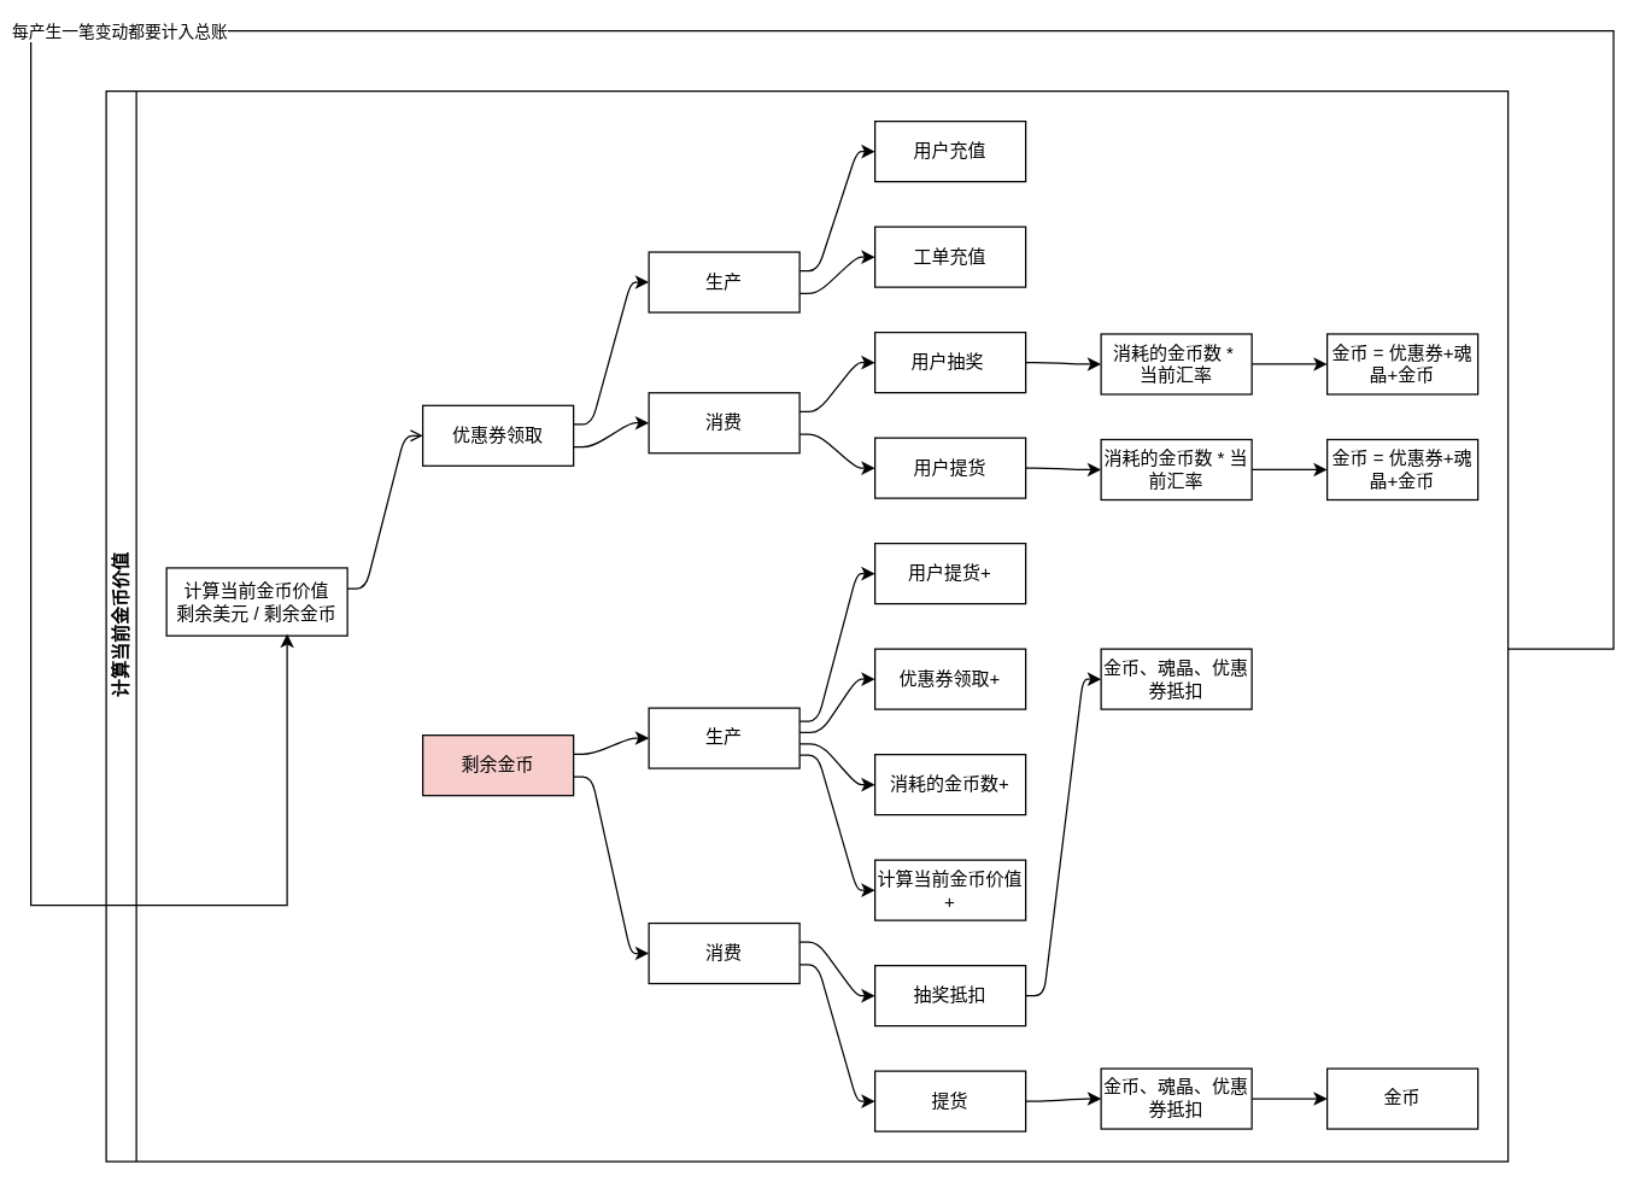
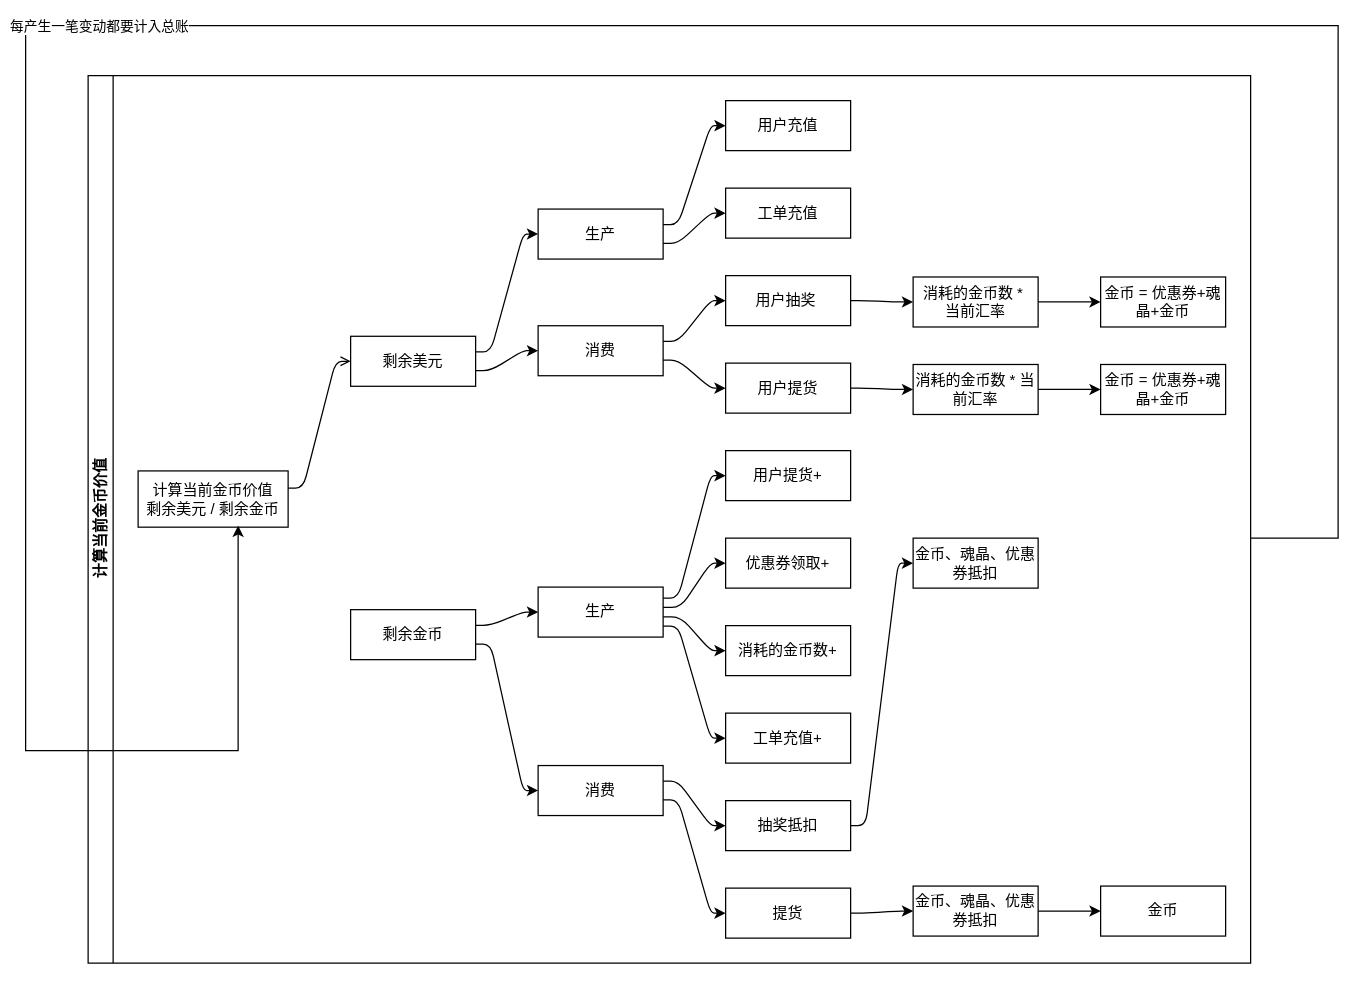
  <mxCell id="0" />
  <mxCell id="1" parent="0" />
  <mxCell id="2" value="计算当前金币价值" style="swimlane;html=1;startSize=20;horizontal=0;childLayout=flowLayout;flowOrientation=west;resizable=0;interRankCellSpacing=50;containerType=tree;fontSize=12;" vertex="1" parent="1"><mxGeometry x="70" y="60" width="930" height="710" as="geometry" /></mxCell>
  <mxCell id="3" value="计算当前金币价值&lt;br&gt;剩余美元 / 剩余金币" style="whiteSpace=wrap;html=1;" vertex="1" parent="2"><mxGeometry x="40" y="316.242" width="120" height="45" as="geometry" /></mxCell>
- <mxCell id="4" value="优惠券领取" style="whiteSpace=wrap;html=1;" vertex="1" parent="2"><mxGeometry x="210" y="208.527" width="100" height="40" as="geometry" /></mxCell>
+ <mxCell id="4" value="剩余美元" style="whiteSpace=wrap;html=1;" vertex="1" parent="2"><mxGeometry x="210" y="208.527" width="100" height="40" as="geometry" /></mxCell>
  <mxCell id="5" value="" style="html=1;rounded=1;curved=0;sourcePerimeterSpacing=0;targetPerimeterSpacing=0;startSize=6;endSize=6;noEdgeStyle=1;orthogonal=1;endArrow=open;" edge="1" parent="2" source="3" target="4"><mxGeometry relative="1" as="geometry"><Array as="points"><mxPoint x="172" y="329.992" /><mxPoint x="198" y="228.527" /></Array></mxGeometry></mxCell>
- <mxCell id="6" value="剩余金币" style="whiteSpace=wrap;html=1;fillColor=#f8cecc;" vertex="1" parent="2"><mxGeometry x="210" y="427.225" width="100" height="40" as="geometry" /></mxCell>
+ <mxCell id="6" value="剩余金币" style="whiteSpace=wrap;html=1;" vertex="1" parent="2"><mxGeometry x="210" y="427.225" width="100" height="40" as="geometry" /></mxCell>
  <mxCell id="7" value="" style="html=1;rounded=1;curved=0;sourcePerimeterSpacing=0;targetPerimeterSpacing=0;startSize=6;endSize=6;noEdgeStyle=1;orthogonal=1;" edge="1" target="8" source="4" parent="2"><mxGeometry relative="1" as="geometry"><mxPoint x="4085" y="2586" as="sourcePoint" /><Array as="points"><mxPoint x="322" y="221.027" /><mxPoint x="348" y="126.753" /></Array></mxGeometry></mxCell>
  <mxCell id="8" value="生产" style="whiteSpace=wrap;html=1;" vertex="1" parent="2"><mxGeometry x="360" y="106.753" width="100" height="40" as="geometry" /></mxCell>
  <mxCell id="9" value="" style="html=1;rounded=1;curved=0;sourcePerimeterSpacing=0;targetPerimeterSpacing=0;startSize=6;endSize=6;noEdgeStyle=1;orthogonal=1;" edge="1" target="10" source="4" parent="2"><mxGeometry relative="1" as="geometry"><mxPoint x="4005" y="2546" as="sourcePoint" /><Array as="points"><mxPoint x="322" y="236.027" /><mxPoint x="348" y="220.086" /></Array></mxGeometry></mxCell>
  <mxCell id="10" value="消费" style="whiteSpace=wrap;html=1;" vertex="1" parent="2"><mxGeometry x="360" y="200.086" width="100" height="40" as="geometry" /></mxCell>
  <mxCell id="11" value="" style="html=1;rounded=1;curved=0;sourcePerimeterSpacing=0;targetPerimeterSpacing=0;startSize=6;endSize=6;noEdgeStyle=1;orthogonal=1;" edge="1" target="12" source="6" parent="2"><mxGeometry relative="1" as="geometry"><mxPoint x="3925" y="2524" as="sourcePoint" /><Array as="points"><mxPoint x="322" y="439.725" /><mxPoint x="348" y="429.165" /></Array></mxGeometry></mxCell>
  <mxCell id="12" value="生产" style="whiteSpace=wrap;html=1;" vertex="1" parent="2"><mxGeometry x="360" y="409.165" width="100" height="40" as="geometry" /></mxCell>
  <mxCell id="13" value="" style="html=1;rounded=1;curved=0;sourcePerimeterSpacing=0;targetPerimeterSpacing=0;startSize=6;endSize=6;noEdgeStyle=1;orthogonal=1;" edge="1" target="14" source="6" parent="2"><mxGeometry relative="1" as="geometry"><mxPoint x="3640" y="2079" as="sourcePoint" /><Array as="points"><mxPoint x="322" y="454.725" /><mxPoint x="348" y="571.942" /></Array></mxGeometry></mxCell>
  <mxCell id="14" value="消费" style="whiteSpace=wrap;html=1;" vertex="1" parent="2"><mxGeometry x="360" y="551.942" width="100" height="40" as="geometry" /></mxCell>
  <mxCell id="15" value="" style="html=1;rounded=1;curved=0;sourcePerimeterSpacing=0;targetPerimeterSpacing=0;startSize=6;endSize=6;noEdgeStyle=1;orthogonal=1;" edge="1" target="16" source="8" parent="2"><mxGeometry relative="1" as="geometry"><mxPoint x="3710" y="2011" as="sourcePoint" /><Array as="points"><mxPoint x="472" y="119.253" /><mxPoint x="498" y="40" /></Array></mxGeometry></mxCell>
  <mxCell id="16" value="用户充值" style="whiteSpace=wrap;html=1;" vertex="1" parent="2"><mxGeometry x="510" y="20" width="100" height="40" as="geometry" /></mxCell>
  <mxCell id="17" value="" style="html=1;rounded=1;curved=0;sourcePerimeterSpacing=0;targetPerimeterSpacing=0;startSize=6;endSize=6;noEdgeStyle=1;orthogonal=1;" edge="1" target="18" source="10" parent="2"><mxGeometry relative="1" as="geometry"><mxPoint x="3630" y="1986" as="sourcePoint" /><Array as="points"><mxPoint x="472" y="212.586" /><mxPoint x="498" y="180" /></Array></mxGeometry></mxCell>
  <mxCell id="18" value="用户抽奖&amp;nbsp;" style="whiteSpace=wrap;html=1;" vertex="1" parent="2"><mxGeometry x="510" y="160" width="100" height="40" as="geometry" /></mxCell>
  <mxCell id="19" value="" style="html=1;rounded=1;curved=0;sourcePerimeterSpacing=0;targetPerimeterSpacing=0;startSize=6;endSize=6;noEdgeStyle=1;orthogonal=1;" edge="1" target="20" source="10" parent="2"><mxGeometry relative="1" as="geometry"><mxPoint x="3550" y="1946" as="sourcePoint" /><Array as="points"><mxPoint x="472" y="227.586" /><mxPoint x="498" y="250" /></Array></mxGeometry></mxCell>
  <mxCell id="20" value="用户提货" style="whiteSpace=wrap;html=1;" vertex="1" parent="2"><mxGeometry x="510" y="230" width="100" height="40" as="geometry" /></mxCell>
  <mxCell id="21" value="" style="html=1;rounded=1;curved=0;sourcePerimeterSpacing=0;targetPerimeterSpacing=0;startSize=6;endSize=6;noEdgeStyle=1;orthogonal=1;" edge="1" target="22" source="18" parent="2"><mxGeometry relative="1" as="geometry"><mxPoint x="3620" y="1903" as="sourcePoint" /><Array as="points"><mxPoint x="622" y="180" /><mxPoint x="648" y="181.094" /></Array></mxGeometry></mxCell>
  <mxCell id="22" value="消耗的金币数 *&amp;nbsp; 当前汇率" style="whiteSpace=wrap;html=1;" vertex="1" parent="2"><mxGeometry x="660" y="161.094" width="100" height="40" as="geometry" /></mxCell>
  <mxCell id="23" value="" style="html=1;rounded=1;curved=0;sourcePerimeterSpacing=0;targetPerimeterSpacing=0;startSize=6;endSize=6;noEdgeStyle=1;orthogonal=1;" edge="1" target="24" source="20" parent="2"><mxGeometry relative="1" as="geometry"><mxPoint x="3540" y="1878" as="sourcePoint" /><Array as="points"><mxPoint x="622" y="250" /><mxPoint x="648" y="251.094" /></Array></mxGeometry></mxCell>
  <mxCell id="24" value="消耗的金币数 * 当前汇率" style="whiteSpace=wrap;html=1;" vertex="1" parent="2"><mxGeometry x="660" y="231.094" width="100" height="40" as="geometry" /></mxCell>
  <mxCell id="25" value="" style="html=1;rounded=1;curved=0;sourcePerimeterSpacing=0;targetPerimeterSpacing=0;startSize=6;endSize=6;noEdgeStyle=1;orthogonal=1;" edge="1" target="26" source="12" parent="2"><mxGeometry relative="1" as="geometry"><mxPoint x="3190" y="1844" as="sourcePoint" /><Array as="points"><mxPoint x="472" y="417.915" /><mxPoint x="498" y="320" /></Array></mxGeometry></mxCell>
  <mxCell id="26" value="用户提货+" style="whiteSpace=wrap;html=1;" vertex="1" parent="2"><mxGeometry x="510" y="300" width="100" height="40" as="geometry" /></mxCell>
  <mxCell id="27" value="" style="html=1;rounded=1;curved=0;sourcePerimeterSpacing=0;targetPerimeterSpacing=0;startSize=6;endSize=6;noEdgeStyle=1;orthogonal=1;" edge="1" target="28" source="12" parent="2"><mxGeometry relative="1" as="geometry"><mxPoint x="3070" y="1784" as="sourcePoint" /><Array as="points"><mxPoint x="474" y="425.415" /><mxPoint x="498" y="390" /></Array></mxGeometry></mxCell>
  <mxCell id="28" value="优惠券领取+" style="whiteSpace=wrap;html=1;" vertex="1" parent="2"><mxGeometry x="510" y="370" width="100" height="40" as="geometry" /></mxCell>
  <mxCell id="29" value="" style="html=1;rounded=1;curved=0;sourcePerimeterSpacing=0;targetPerimeterSpacing=0;startSize=6;endSize=6;noEdgeStyle=1;orthogonal=1;" edge="1" target="30" source="12" parent="2"><mxGeometry relative="1" as="geometry"><mxPoint x="2950" y="1759" as="sourcePoint" /><Array as="points"><mxPoint x="474" y="432.915" /><mxPoint x="498" y="460" /></Array></mxGeometry></mxCell>
  <mxCell id="30" value="消耗的金币数+" style="whiteSpace=wrap;html=1;" vertex="1" parent="2"><mxGeometry x="510" y="440" width="100" height="40" as="geometry" /></mxCell>
  <mxCell id="31" value="" style="html=1;rounded=1;curved=0;sourcePerimeterSpacing=0;targetPerimeterSpacing=0;startSize=6;endSize=6;noEdgeStyle=1;orthogonal=1;" edge="1" target="32" source="14" parent="2"><mxGeometry relative="1" as="geometry"><mxPoint x="2870" y="1769" as="sourcePoint" /><Array as="points"><mxPoint x="472" y="564.442" /><mxPoint x="498" y="600" /></Array></mxGeometry></mxCell>
  <mxCell id="32" value="抽奖抵扣" style="whiteSpace=wrap;html=1;" vertex="1" parent="2"><mxGeometry x="510" y="580" width="100" height="40" as="geometry" /></mxCell>
  <mxCell id="33" value="" style="html=1;rounded=1;curved=0;sourcePerimeterSpacing=0;targetPerimeterSpacing=0;startSize=6;endSize=6;noEdgeStyle=1;orthogonal=1;" edge="1" target="34" source="14" parent="2"><mxGeometry relative="1" as="geometry"><mxPoint x="2470" y="1625" as="sourcePoint" /><Array as="points"><mxPoint x="472" y="579.442" /><mxPoint x="498" y="670" /></Array></mxGeometry></mxCell>
  <mxCell id="34" value="提货" style="whiteSpace=wrap;html=1;" vertex="1" parent="2"><mxGeometry x="510" y="650" width="100" height="40" as="geometry" /></mxCell>
  <mxCell id="35" value="" style="html=1;rounded=1;curved=0;sourcePerimeterSpacing=0;targetPerimeterSpacing=0;startSize=6;endSize=6;noEdgeStyle=1;orthogonal=1;" edge="1" target="36" source="34" parent="2"><mxGeometry relative="1" as="geometry"><mxPoint x="2380" y="1635" as="sourcePoint" /><Array as="points"><mxPoint x="622" y="670" /><mxPoint x="648" y="668.359" /></Array></mxGeometry></mxCell>
  <mxCell id="36" value="金币、魂晶、优惠券抵扣" style="whiteSpace=wrap;html=1;" vertex="1" parent="2"><mxGeometry x="660" y="648.359" width="100" height="40" as="geometry" /></mxCell>
  <mxCell id="37" value="" style="html=1;rounded=1;curved=0;sourcePerimeterSpacing=0;targetPerimeterSpacing=0;startSize=6;endSize=6;noEdgeStyle=1;orthogonal=1;" edge="1" target="38" source="22" parent="2"><mxGeometry relative="1" as="geometry"><mxPoint x="2410" y="1230" as="sourcePoint" /><Array as="points"><mxPoint x="772" y="181.094" /><mxPoint x="798" y="181.094" /></Array></mxGeometry></mxCell>
  <mxCell id="38" value="金币 = 优惠券+魂晶+金币" style="whiteSpace=wrap;html=1;" vertex="1" parent="2"><mxGeometry x="810" y="161.094" width="100" height="40" as="geometry" /></mxCell>
  <mxCell id="39" value="" style="html=1;rounded=1;curved=0;sourcePerimeterSpacing=0;targetPerimeterSpacing=0;startSize=6;endSize=6;noEdgeStyle=1;orthogonal=1;" edge="1" target="40" source="24" parent="2"><mxGeometry relative="1" as="geometry"><mxPoint x="2330" y="1260" as="sourcePoint" /><Array as="points"><mxPoint x="772" y="251.094" /><mxPoint x="798" y="251.094" /></Array></mxGeometry></mxCell>
  <mxCell id="40" value="金币 = 优惠券+魂晶+金币" style="whiteSpace=wrap;html=1;" vertex="1" parent="2"><mxGeometry x="810" y="231.094" width="100" height="40" as="geometry" /></mxCell>
  <mxCell id="41" value="" style="html=1;rounded=1;curved=0;sourcePerimeterSpacing=0;targetPerimeterSpacing=0;startSize=6;endSize=6;noEdgeStyle=1;orthogonal=1;" edge="1" target="42" source="36" parent="2"><mxGeometry relative="1" as="geometry"><mxPoint x="1850" y="1380" as="sourcePoint" /><Array as="points"><mxPoint x="772" y="668.359" /><mxPoint x="798" y="668.359" /></Array></mxGeometry></mxCell>
  <mxCell id="42" value="金币" style="whiteSpace=wrap;html=1;" vertex="1" parent="2"><mxGeometry x="810" y="648.359" width="100" height="40" as="geometry" /></mxCell>
  <mxCell id="43" value="" style="html=1;rounded=1;curved=0;sourcePerimeterSpacing=0;targetPerimeterSpacing=0;startSize=6;endSize=6;noEdgeStyle=1;orthogonal=1;" edge="1" target="44" source="8" parent="2"><mxGeometry relative="1" as="geometry"><mxPoint x="1270" y="884" as="sourcePoint" /><Array as="points"><mxPoint x="472" y="134.253" /><mxPoint x="498" y="110" /></Array></mxGeometry></mxCell>
  <mxCell id="44" value="工单充值" style="whiteSpace=wrap;html=1;" vertex="1" parent="2"><mxGeometry x="510" y="90" width="100" height="40" as="geometry" /></mxCell>
  <mxCell id="45" value="" style="html=1;rounded=1;curved=0;sourcePerimeterSpacing=0;targetPerimeterSpacing=0;startSize=6;endSize=6;noEdgeStyle=1;orthogonal=1;" edge="1" target="46" source="12" parent="2"><mxGeometry relative="1" as="geometry"><mxPoint x="1190" y="1058" as="sourcePoint" /><Array as="points"><mxPoint x="472" y="440.415" /><mxPoint x="498" y="530" /></Array></mxGeometry></mxCell>
- <mxCell id="46" value="计算当前金币价值+" style="whiteSpace=wrap;html=1;" vertex="1" parent="2"><mxGeometry x="510" y="510" width="100" height="40" as="geometry" /></mxCell>
+ <mxCell id="46" value="工单充值+" style="whiteSpace=wrap;html=1;" vertex="1" parent="2"><mxGeometry x="510" y="510" width="100" height="40" as="geometry" /></mxCell>
  <mxCell id="47" value="" style="html=1;rounded=1;curved=0;sourcePerimeterSpacing=0;targetPerimeterSpacing=0;startSize=6;endSize=6;noEdgeStyle=1;orthogonal=1;" edge="1" target="48" source="32" parent="2"><mxGeometry relative="1" as="geometry"><mxPoint x="700" y="904" as="sourcePoint" /><Array as="points"><mxPoint x="622" y="600" /><mxPoint x="648" y="390" /></Array></mxGeometry></mxCell>
  <mxCell id="48" value="金币、魂晶、优惠券抵扣" style="whiteSpace=wrap;html=1;" vertex="1" parent="2"><mxGeometry x="660" y="370" width="100" height="40" as="geometry" /></mxCell>
  <mxCell id="49" style="edgeStyle=orthogonalEdgeStyle;rounded=0;orthogonalLoop=1;jettySize=auto;html=1;" edge="1" parent="1"><mxGeometry relative="1" as="geometry"><mxPoint x="1000" y="430" as="sourcePoint" /><mxPoint x="190" y="420" as="targetPoint" /><Array as="points"><mxPoint x="1070" y="430" /><mxPoint x="1070" y="20" /><mxPoint x="20" y="20" /><mxPoint x="20" y="600" /><mxPoint x="190" y="600" /></Array></mxGeometry></mxCell>
  <mxCell id="50" value="每产生一笔变动都要计入总账" style="edgeLabel;html=1;align=center;verticalAlign=middle;resizable=0;points=[];" vertex="1" connectable="0" parent="49"><mxGeometry x="0.197" relative="1" as="geometry"><mxPoint as="offset" /></mxGeometry></mxCell>
